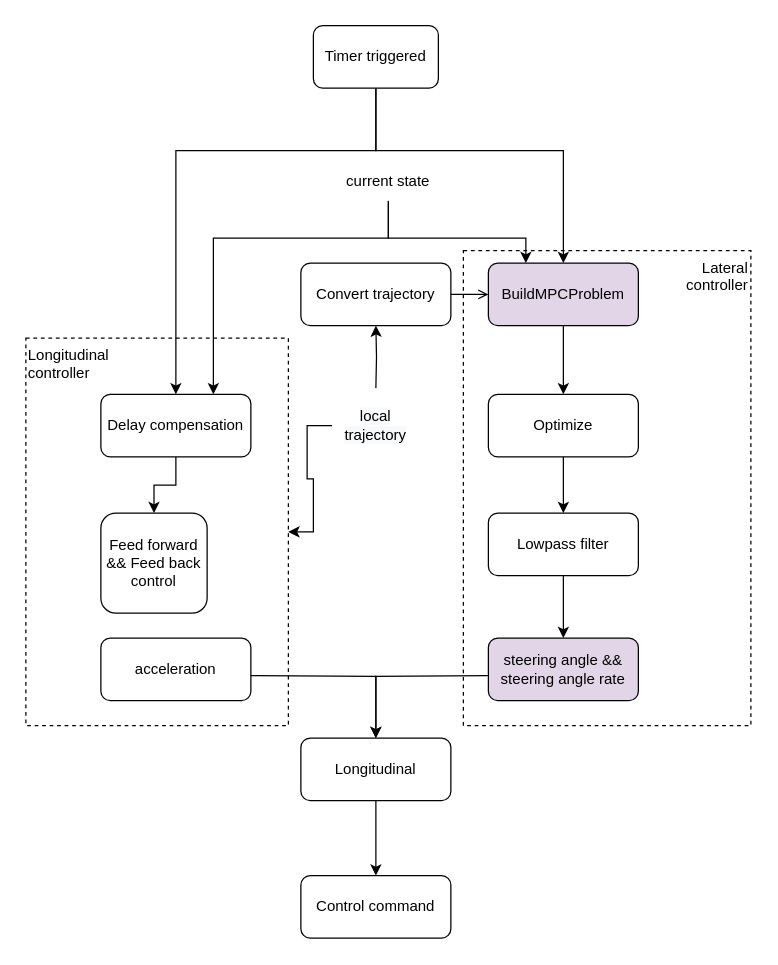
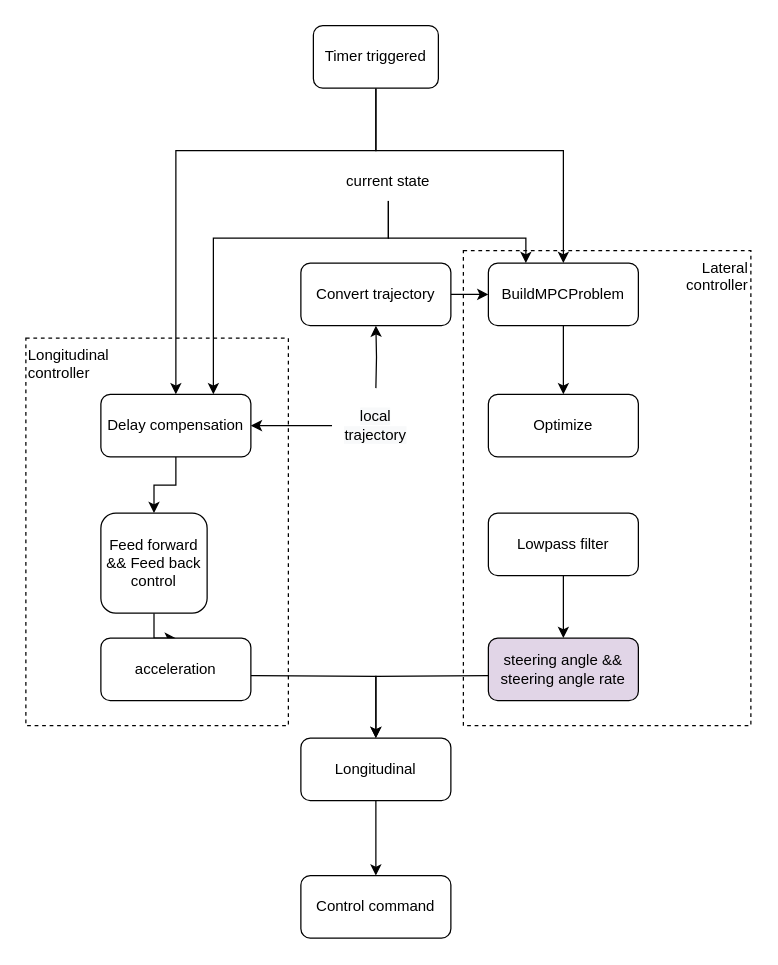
  <mxCell id="0" />
  <mxCell id="1" parent="0" />
  <mxCell id="2" style="edgeStyle=orthogonalEdgeStyle;rounded=0;orthogonalLoop=1;jettySize=auto;html=1;entryX=0.5;entryY=0;entryDx=0;entryDy=0;" parent="1" target="5" edge="1"><mxGeometry relative="1" as="geometry"><mxPoint x="200" y="540" as="sourcePoint" /></mxGeometry></mxCell>
  <mxCell id="3" style="edgeStyle=orthogonalEdgeStyle;rounded=0;orthogonalLoop=1;jettySize=auto;html=1;entryX=0.5;entryY=0;entryDx=0;entryDy=0;" parent="1" target="5" edge="1"><mxGeometry relative="1" as="geometry"><mxPoint x="390" y="540" as="sourcePoint" /></mxGeometry></mxCell>
  <mxCell id="4" value="" style="edgeStyle=orthogonalEdgeStyle;rounded=0;orthogonalLoop=1;jettySize=auto;html=1;" parent="1" source="5" target="6" edge="1"><mxGeometry relative="1" as="geometry" /></mxCell>
  <mxCell id="5" value="Longitudinal" style="rounded=1;whiteSpace=wrap;html=1;" parent="1" vertex="1"><mxGeometry x="240" y="590" width="120" height="50" as="geometry" /></mxCell>
  <mxCell id="6" value="Control command" style="rounded=1;whiteSpace=wrap;html=1;" parent="1" vertex="1"><mxGeometry x="240" y="700" width="120" height="50" as="geometry" /></mxCell>
  <mxCell id="7" value="Lateral&lt;br&gt;controller" style="rounded=0;whiteSpace=wrap;html=1;fillColor=none;dashed=1;align=right;verticalAlign=top;" parent="1" vertex="1"><mxGeometry x="370" y="200" width="230" height="380" as="geometry" /></mxCell>
  <mxCell id="8" value="" style="edgeStyle=orthogonalEdgeStyle;rounded=0;orthogonalLoop=1;jettySize=auto;html=1;exitX=0.5;exitY=1;exitDx=0;exitDy=0;" parent="1" target="13" edge="1"><mxGeometry relative="1" as="geometry"><mxPoint x="300" y="70" as="sourcePoint" /><Array as="points"><mxPoint x="300" y="120" /><mxPoint x="450" y="120" /></Array></mxGeometry></mxCell>
  <mxCell id="9" style="edgeStyle=orthogonalEdgeStyle;rounded=0;orthogonalLoop=1;jettySize=auto;html=1;entryX=0.5;entryY=0;entryDx=0;entryDy=0;exitX=0.5;exitY=1;exitDx=0;exitDy=0;" parent="1" target="25" edge="1"><mxGeometry relative="1" as="geometry"><mxPoint x="300" y="70" as="sourcePoint" /><Array as="points"><mxPoint x="300" y="120" /><mxPoint x="140" y="120" /></Array></mxGeometry></mxCell>
- <mxCell id="10" value="" style="edgeStyle=orthogonalEdgeStyle;rounded=0;orthogonalLoop=1;jettySize=auto;html=1;endArrow=open;" parent="1" source="11" target="13" edge="1"><mxGeometry relative="1" as="geometry" /></mxCell>
+ <mxCell id="10" value="" style="edgeStyle=orthogonalEdgeStyle;rounded=0;orthogonalLoop=1;jettySize=auto;html=1;" parent="1" source="11" target="13" edge="1"><mxGeometry relative="1" as="geometry" /></mxCell>
  <mxCell id="11" value="&lt;span&gt;Convert trajectory&lt;/span&gt;" style="whiteSpace=wrap;html=1;rounded=1;" parent="1" vertex="1"><mxGeometry x="240" y="210" width="120" height="50" as="geometry" /></mxCell>
  <mxCell id="12" value="" style="edgeStyle=orthogonalEdgeStyle;rounded=0;orthogonalLoop=1;jettySize=auto;html=1;" parent="1" source="13" target="15" edge="1"><mxGeometry relative="1" as="geometry" /></mxCell>
- <mxCell id="13" value="BuildMPCProblem" style="whiteSpace=wrap;html=1;rounded=1;fillColor=#e1d5e7;" parent="1" vertex="1"><mxGeometry x="390" y="210" width="120" height="50" as="geometry" /></mxCell>
- <mxCell id="14" value="" style="edgeStyle=orthogonalEdgeStyle;rounded=0;orthogonalLoop=1;jettySize=auto;html=1;" parent="1" source="15" target="17" edge="1"><mxGeometry relative="1" as="geometry" /></mxCell>
+ <mxCell id="13" value="BuildMPCProblem" style="whiteSpace=wrap;html=1;rounded=1;" parent="1" vertex="1"><mxGeometry x="390" y="210" width="120" height="50" as="geometry" /></mxCell>
  <mxCell id="15" value="Optimize" style="whiteSpace=wrap;html=1;rounded=1;" parent="1" vertex="1"><mxGeometry x="390" y="315" width="120" height="50" as="geometry" /></mxCell>
  <mxCell id="16" value="" style="edgeStyle=orthogonalEdgeStyle;rounded=0;orthogonalLoop=1;jettySize=auto;html=1;" parent="1" source="17" target="18" edge="1"><mxGeometry relative="1" as="geometry" /></mxCell>
  <mxCell id="17" value="Lowpass filter" style="whiteSpace=wrap;html=1;rounded=1;" parent="1" vertex="1"><mxGeometry x="390" y="410" width="120" height="50" as="geometry" /></mxCell>
  <mxCell id="18" value="steering angle &amp;amp;&amp;amp; steering angle rate" style="whiteSpace=wrap;html=1;rounded=1;fillColor=#e1d5e7;" parent="1" vertex="1"><mxGeometry x="390" y="510" width="120" height="50" as="geometry" /></mxCell>
  <mxCell id="19" value="Longitudinal&lt;br&gt;controller" style="rounded=0;whiteSpace=wrap;html=1;fillColor=none;dashed=1;align=left;verticalAlign=top;" parent="1" vertex="1"><mxGeometry x="20" y="270" width="210" height="310" as="geometry" /></mxCell>
  <mxCell id="20" style="edgeStyle=orthogonalEdgeStyle;rounded=0;orthogonalLoop=1;jettySize=auto;html=1;exitX=0.5;exitY=1;exitDx=0;exitDy=0;entryX=0.75;entryY=0;entryDx=0;entryDy=0;" parent="1" source="22" target="25" edge="1"><mxGeometry relative="1" as="geometry"><mxPoint x="60" y="330" as="targetPoint" /><Array as="points"><mxPoint x="310" y="190" /><mxPoint x="170" y="190" /></Array></mxGeometry></mxCell>
  <mxCell id="21" style="edgeStyle=orthogonalEdgeStyle;rounded=0;orthogonalLoop=1;jettySize=auto;html=1;entryX=0.25;entryY=0;entryDx=0;entryDy=0;fontColor=#000000;" parent="1" source="22" target="13" edge="1"><mxGeometry relative="1" as="geometry"><Array as="points"><mxPoint x="310" y="190" /><mxPoint x="420" y="190" /></Array></mxGeometry></mxCell>
  <mxCell id="22" value="current state" style="whiteSpace=wrap;html=1;rounded=1;strokeColor=none;" parent="1" vertex="1"><mxGeometry x="270" y="130" width="80" height="30" as="geometry" /></mxCell>
  <mxCell id="23" value="" style="edgeStyle=orthogonalEdgeStyle;rounded=0;orthogonalLoop=1;jettySize=auto;html=1;" parent="1" target="11" edge="1"><mxGeometry relative="1" as="geometry"><mxPoint x="300" y="310" as="sourcePoint" /></mxGeometry></mxCell>
  <mxCell id="24" value="" style="edgeStyle=orthogonalEdgeStyle;rounded=0;orthogonalLoop=1;jettySize=auto;html=1;" parent="1" source="25" target="27" edge="1"><mxGeometry relative="1" as="geometry" /></mxCell>
  <mxCell id="25" value="Delay compensation" style="whiteSpace=wrap;html=1;rounded=1;" parent="1" vertex="1"><mxGeometry x="80" y="315" width="120" height="50" as="geometry" /></mxCell>
+ <mxCell id="26" value="" style="edgeStyle=orthogonalEdgeStyle;rounded=0;orthogonalLoop=1;jettySize=auto;html=1;" parent="1" source="27" target="28" edge="1"><mxGeometry relative="1" as="geometry" /></mxCell>
  <mxCell id="27" value="&lt;span&gt;Feed forward &amp;amp;&amp;amp; Feed back control&lt;/span&gt;" style="whiteSpace=wrap;html=1;rounded=1;" parent="1" vertex="1"><mxGeometry x="80" y="410" width="85" height="80" as="geometry" /></mxCell>
  <mxCell id="28" value="acceleration" style="whiteSpace=wrap;html=1;rounded=1;" parent="1" vertex="1"><mxGeometry x="80" y="510" width="120" height="50" as="geometry" /></mxCell>
- <mxCell id="29" value="" style="edgeStyle=orthogonalEdgeStyle;rounded=0;orthogonalLoop=1;jettySize=auto;html=1;" parent="1" source="30" target="19" edge="1"><mxGeometry relative="1" as="geometry" /></mxCell>
+ <mxCell id="29" value="" style="edgeStyle=orthogonalEdgeStyle;rounded=0;orthogonalLoop=1;jettySize=auto;html=1;" parent="1" source="30" target="25" edge="1"><mxGeometry relative="1" as="geometry" /></mxCell>
  <mxCell id="30" value="&lt;span style=&quot;font-family: helvetica; font-size: 12px; font-style: normal; font-weight: 400; letter-spacing: normal; text-indent: 0px; text-transform: none; word-spacing: 0px; background-color: rgb(248, 249, 250); display: inline; float: none;&quot;&gt;local&lt;br&gt;trajectory&lt;/span&gt;" style="text;whiteSpace=wrap;html=1;align=center;fillColor=#ffffff;verticalAlign=middle;" parent="1" vertex="1"><mxGeometry x="265" y="317.5" width="70" height="45" as="geometry" /></mxCell>
  <mxCell id="31" value="Timer triggered" style="whiteSpace=wrap;html=1;rounded=1;" parent="1" vertex="1"><mxGeometry x="250" y="20" width="100" height="50" as="geometry" /></mxCell>
